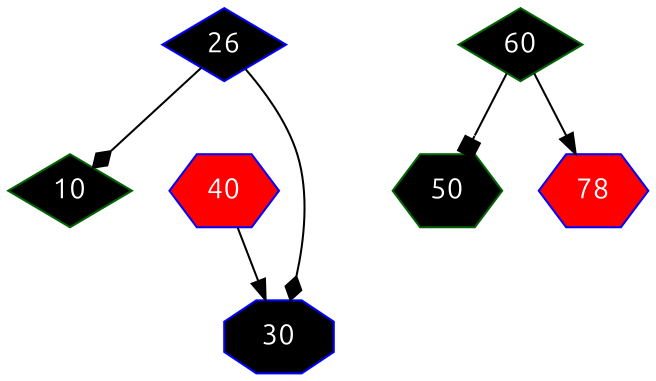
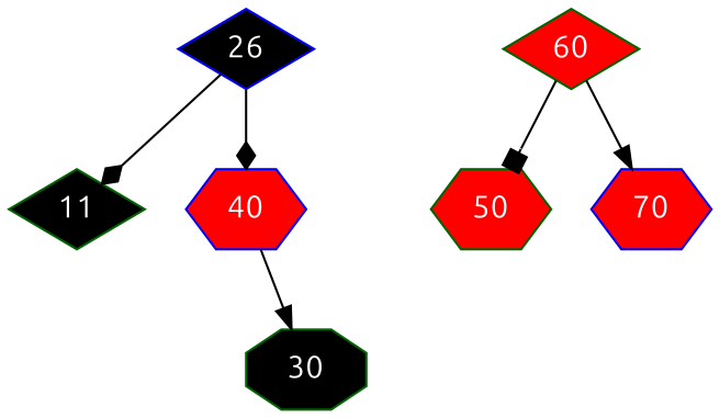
  digraph {
    fontname=Ubuntu
    node [color=blue fillcolor=black fontcolor=white fontname=Ubuntu shape=diamond style=filled]
    edge [arrowhead=diamond fontname=Ubuntu]
    n1 [label=26]
-   n2 [color=darkgreen label=10]
+   n2 [color=darkgreen label=11]
    n3 [fillcolor=red label=40 shape=hexagon]
-   n4 [label=30 shape=octagon]
-   n5 [color=darkgreen label=60]
-   n6 [color=darkgreen label=50 shape=hexagon]
-   n7 [fillcolor=red label=78 shape=hexagon]
+   n4 [color=darkgreen label=30 shape=octagon]
+   n5 [color=darkgreen fillcolor=red label=60]
+   n6 [color=darkgreen fillcolor=red label=50 shape=hexagon]
+   n7 [fillcolor=red label=70 shape=hexagon]
    n1 -> n2
-   n1 -> n4
+   n1 -> n3
    n3 -> n4 [arrowhead=normal]
    n5 -> n6 [arrowhead=box]
    n5 -> n7 [arrowhead=normal]
  }
